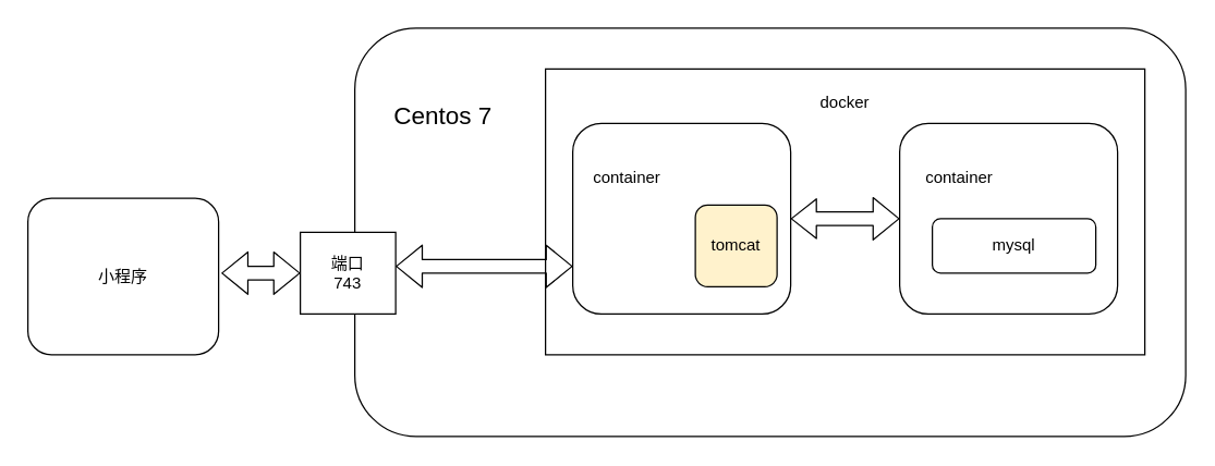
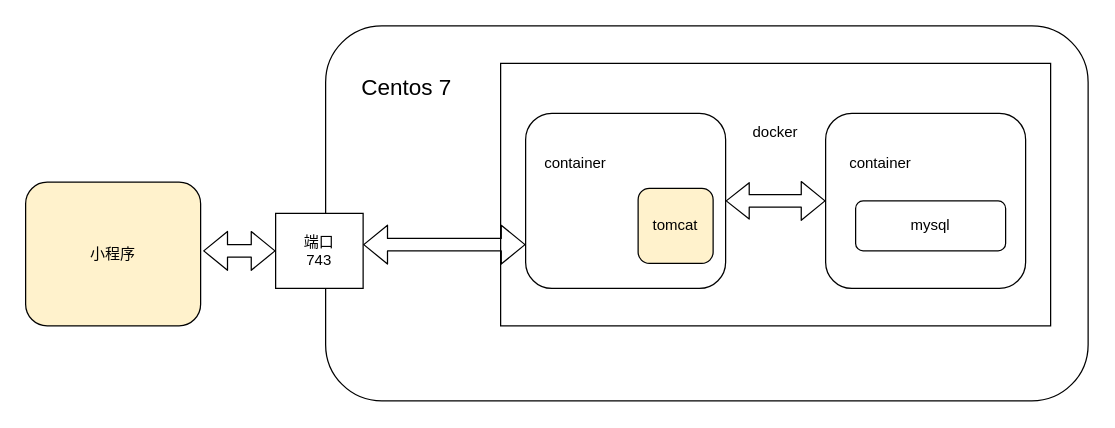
  <mxCell id="0" />
  <mxCell id="1" parent="0" />
  <mxCell id="2" value="" style="rounded=1;whiteSpace=wrap;html=1;" vertex="1" parent="1"><mxGeometry x="260" y="20" width="610" height="300" as="geometry" /></mxCell>
  <mxCell id="3" value="" style="rounded=0;whiteSpace=wrap;html=1;" vertex="1" parent="1"><mxGeometry x="400" y="50" width="440" height="210" as="geometry" /></mxCell>
  <mxCell id="4" value="" style="rounded=1;whiteSpace=wrap;html=1;" vertex="1" parent="1"><mxGeometry x="420" y="90" width="160" height="140" as="geometry" /></mxCell>
  <mxCell id="5" value="" style="rounded=1;whiteSpace=wrap;html=1;" vertex="1" parent="1"><mxGeometry x="660" y="90" width="160" height="140" as="geometry" /></mxCell>
- <mxCell id="6" value="&lt;font style=&quot;font-size: 18px&quot;&gt;Centos 7&lt;/font&gt;" style="text;html=1;strokeColor=none;fillColor=none;align=center;verticalAlign=middle;whiteSpace=wrap;rounded=0;" vertex="1" parent="1"><mxGeometry x="280" y="60" width="90" height="50" as="geometry" /></mxCell>
- <mxCell id="7" value="docker" style="text;html=1;strokeColor=none;fillColor=none;align=center;verticalAlign=middle;whiteSpace=wrap;rounded=0;" vertex="1" parent="1"><mxGeometry x="600" y="65" width="40" height="20" as="geometry" /></mxCell>
+ <mxCell id="6" value="&lt;font style=&quot;font-size: 18px&quot;&gt;Centos 7&lt;/font&gt;" style="text;html=1;strokeColor=none;fillColor=none;align=center;verticalAlign=middle;whiteSpace=wrap;rounded=0;" vertex="1" parent="1"><mxGeometry x="280" y="45" width="90" height="50" as="geometry" /></mxCell>
+ <mxCell id="7" value="docker" style="text;html=1;strokeColor=none;fillColor=none;align=center;verticalAlign=middle;whiteSpace=wrap;rounded=0;" vertex="1" parent="1"><mxGeometry x="600" y="95" width="40" height="20" as="geometry" /></mxCell>
  <mxCell id="8" value="container" style="text;html=1;strokeColor=none;fillColor=none;align=center;verticalAlign=middle;whiteSpace=wrap;rounded=0;" vertex="1" parent="1"><mxGeometry x="440" y="120" width="40" height="20" as="geometry" /></mxCell>
  <mxCell id="9" value="container" style="text;html=1;strokeColor=none;fillColor=none;align=center;verticalAlign=middle;whiteSpace=wrap;rounded=0;" vertex="1" parent="1"><mxGeometry x="684" y="120" width="40" height="20" as="geometry" /></mxCell>
  <mxCell id="10" value="tomcat" style="rounded=1;whiteSpace=wrap;html=1;fillColor=#fff2cc;" vertex="1" parent="1"><mxGeometry x="510" y="150" width="60" height="60" as="geometry" /></mxCell>
  <mxCell id="11" value="mysql" style="rounded=1;whiteSpace=wrap;html=1;" vertex="1" parent="1"><mxGeometry x="684" y="160" width="120" height="40" as="geometry" /></mxCell>
  <mxCell id="12" value="" style="shape=flexArrow;endArrow=classic;startArrow=classic;html=1;startWidth=18;startSize=5.79;entryX=0;entryY=0.5;entryDx=0;entryDy=0;" edge="1" parent="1" source="4" target="5"><mxGeometry width="50" height="50" relative="1" as="geometry"><mxPoint x="610" y="230" as="sourcePoint" /><mxPoint x="660" y="180" as="targetPoint" /></mxGeometry></mxCell>
- <mxCell id="13" value="小程序" style="rounded=1;whiteSpace=wrap;html=1;" vertex="1" parent="1"><mxGeometry x="20" y="145" width="140" height="115" as="geometry" /></mxCell>
+ <mxCell id="13" value="小程序" style="rounded=1;whiteSpace=wrap;html=1;fillColor=#fff2cc;" vertex="1" parent="1"><mxGeometry x="20" y="145" width="140" height="115" as="geometry" /></mxCell>
  <mxCell id="14" value="" style="rounded=0;whiteSpace=wrap;html=1;" vertex="1" parent="1"><mxGeometry x="220" y="170" width="70" height="60" as="geometry" /></mxCell>
  <mxCell id="15" value="" style="shape=flexArrow;endArrow=classic;startArrow=classic;html=1;entryX=0;entryY=0.75;entryDx=0;entryDy=0;" edge="1" parent="1" target="4"><mxGeometry width="50" height="50" relative="1" as="geometry"><mxPoint y="195" as="sourcePoint" x="290" /><mxPoint x="520" y="290" as="targetPoint" /></mxGeometry></mxCell>
  <mxCell id="16" value="端口743" style="text;html=1;strokeColor=none;fillColor=none;align=center;verticalAlign=middle;whiteSpace=wrap;rounded=0;" vertex="1" parent="1"><mxGeometry x="235" y="190" width="40" height="20" as="geometry" /></mxCell>
  <mxCell id="17" value="" style="shape=flexArrow;endArrow=classic;startArrow=classic;html=1;entryX=0;entryY=0.5;entryDx=0;entryDy=0;" edge="1" parent="1" target="14"><mxGeometry width="50" height="50" relative="1" as="geometry"><mxPoint x="162" y="200" as="sourcePoint" /><mxPoint x="220" y="180" as="targetPoint" /></mxGeometry></mxCell>
